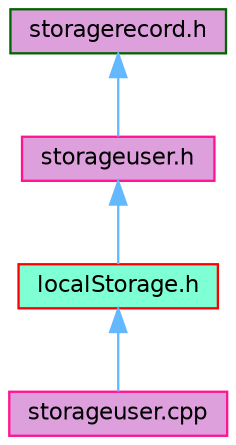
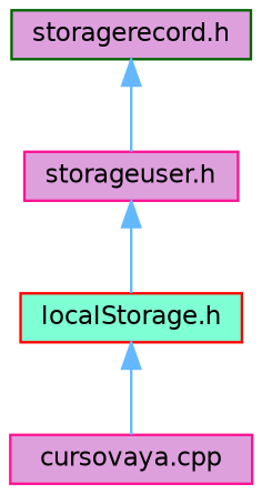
  digraph {
    node [color=deeppink fillcolor=plum fontname=Helvetica fontsize=10 shape=box style=filled]
    edge [color=steelblue1 dir=back fontname=Helvetica fontsize=10 labelfontname=Helvetica labelfontsize=10 style=solid]
    n1 [color=darkgreen fontcolor=black height=0.2 label="storagerecord.h" width=0.4]
    n2 [height=0.2 label="storageuser.h" width=0.4]
    n3 [color=red fillcolor=aquamarine height=0.2 label="localStorage.h" width=0.4]
-   n4 [height=0.2 label="storageuser.cpp" width=0.4]
+   n4 [height=0.2 label="cursovaya.cpp" width=0.4]
    n1 -> n2
    n2 -> n3
    n3 -> n4
  }
